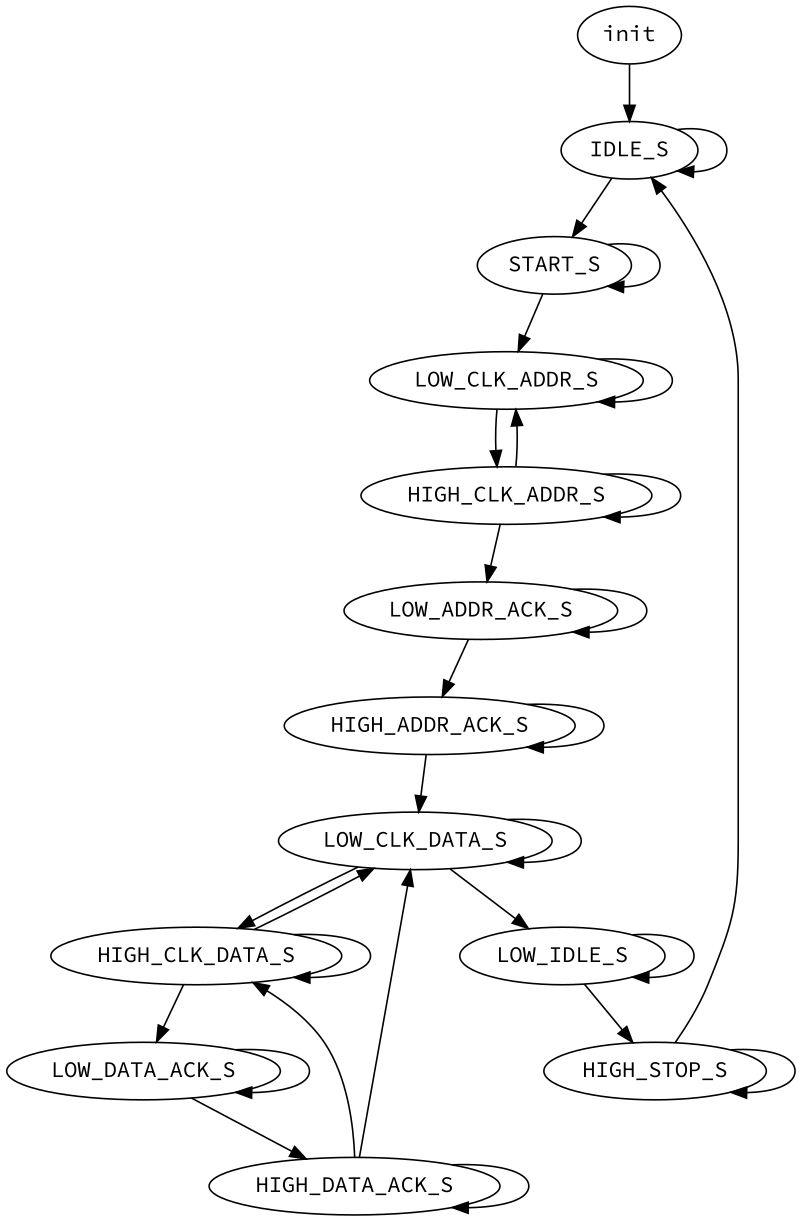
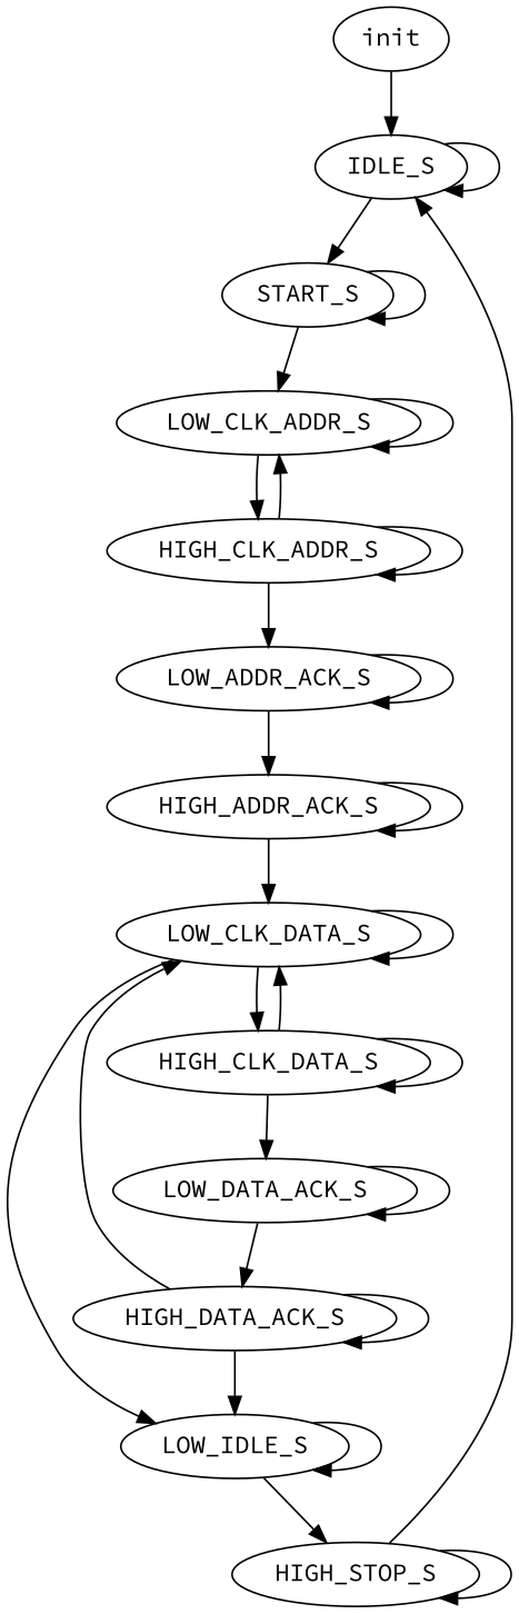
  strict digraph {
    fontname="Source Code Pro"
    node [fontname="Source Code Pro"]
    edge [fontname="Source Code Pro"]
    n1 [label=init]
    n2 [label=IDLE_S]
    n3 [label=START_S]
    n4 [label=LOW_CLK_ADDR_S]
    n5 [label=HIGH_ADDR_ACK_S]
    n6 [label=LOW_CLK_DATA_S]
    n7 [label=HIGH_CLK_DATA_S]
    n8 [label=LOW_IDLE_S]
    n9 [label=LOW_DATA_ACK_S]
    n10 [label=HIGH_STOP_S]
    n11 [label=HIGH_CLK_ADDR_S]
    n12 [label=LOW_ADDR_ACK_S]
    n13 [label=HIGH_DATA_ACK_S]
    n1 -> n2
    n2 -> n2
    n2 -> n3
    n3 -> n3
    n3 -> n4
    n4 -> n4
    n4 -> n11
    n5 -> n5
    n5 -> n6
    n6 -> n6
    n6 -> n7
    n6 -> n8
    n7 -> n6
    n7 -> n7
    n7 -> n9
    n8 -> n8
    n8 -> n10
    n9 -> n9
    n9 -> n13
    n10 -> n2
    n10 -> n10
    n11 -> n4
    n11 -> n11
    n11 -> n12
    n12 -> n5
    n12 -> n12
    n13 -> n6
-   n13 -> n7
+   n13 -> n8
    n13 -> n13
  }
